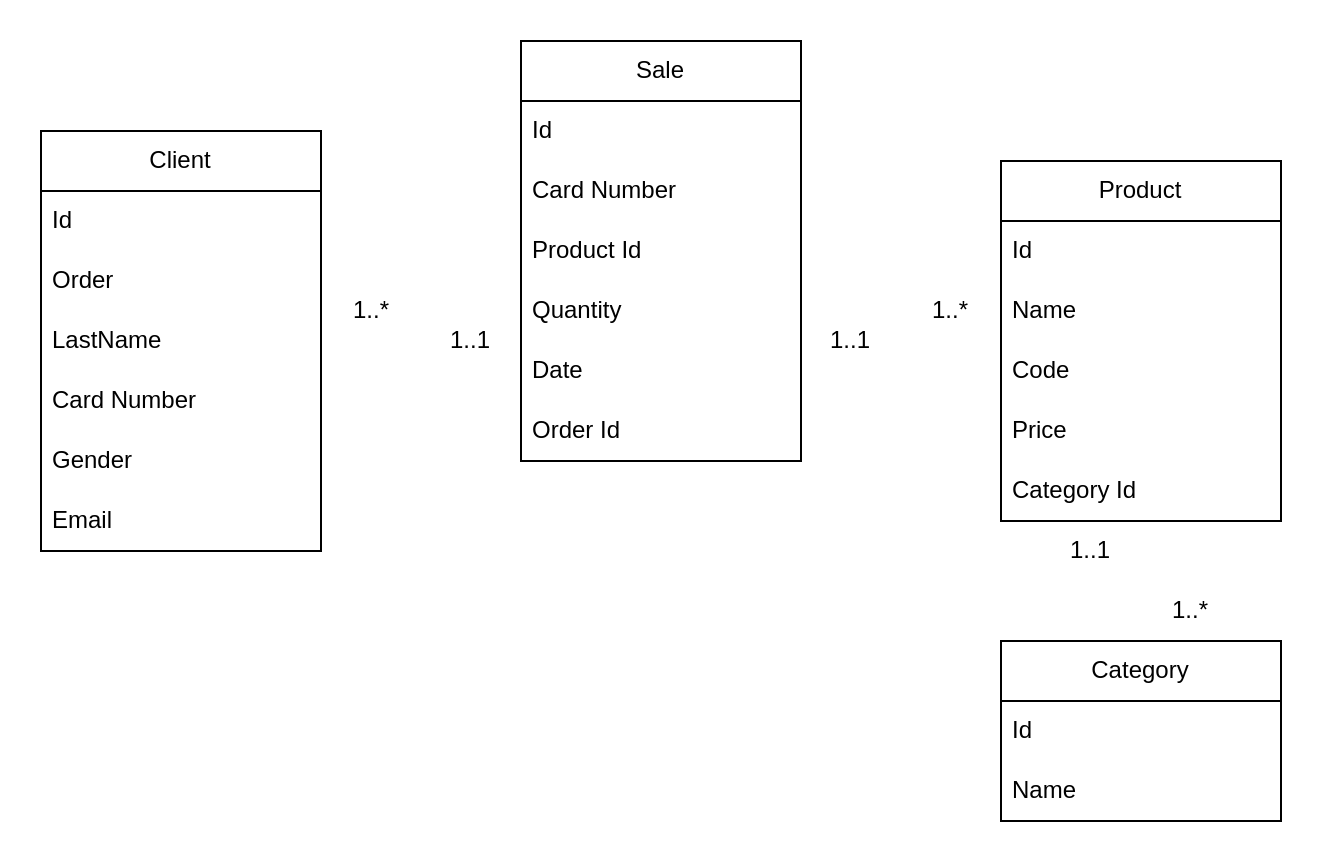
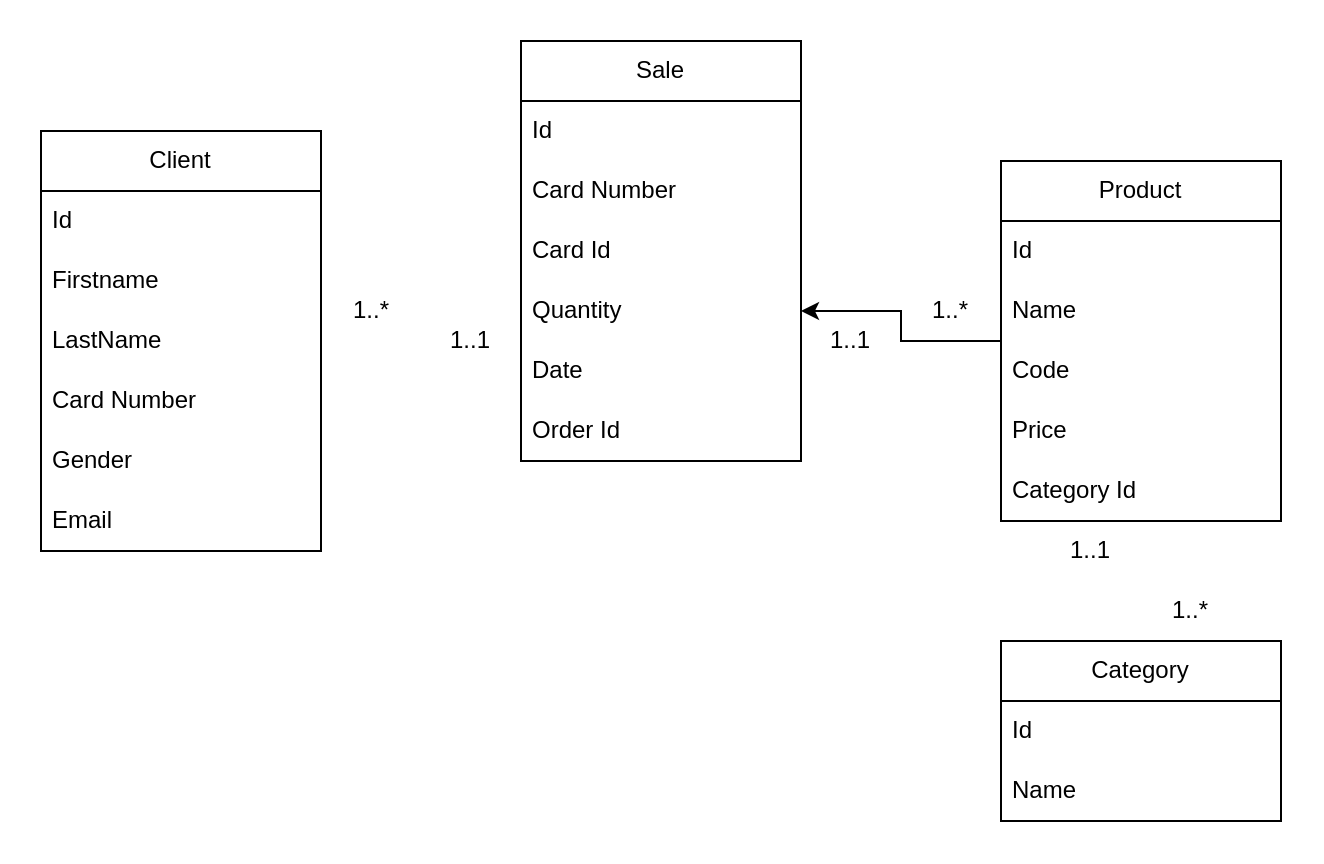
  <mxCell id="0" />
  <mxCell id="1" parent="0" />
  <mxCell id="2" value="Client" style="swimlane;fontStyle=0;childLayout=stackLayout;horizontal=1;startSize=30;horizontalStack=0;resizeParent=1;resizeParentMax=0;resizeLast=0;collapsible=1;marginBottom=0;whiteSpace=wrap;html=1;" vertex="1" parent="1"><mxGeometry x="20" y="65" width="140" height="210" as="geometry"><mxRectangle x="350" y="260" width="60" height="30" as="alternateBounds" /></mxGeometry></mxCell>
  <mxCell id="3" value="Id" style="text;strokeColor=none;fillColor=none;align=left;verticalAlign=middle;spacingLeft=4;spacingRight=4;overflow=hidden;points=[[0,0.5],[1,0.5]];portConstraint=eastwest;rotatable=0;whiteSpace=wrap;html=1;" vertex="1" parent="2"><mxGeometry y="30" width="140" height="30" as="geometry" /></mxCell>
- <mxCell id="4" value="&lt;div&gt;Order&lt;/div&gt;" style="text;strokeColor=none;fillColor=none;align=left;verticalAlign=middle;spacingLeft=4;spacingRight=4;overflow=hidden;points=[[0,0.5],[1,0.5]];portConstraint=eastwest;rotatable=0;whiteSpace=wrap;html=1;" vertex="1" parent="2"><mxGeometry y="60" width="140" height="30" as="geometry" /></mxCell>
+ <mxCell id="4" value="&lt;div&gt;Firstname&lt;/div&gt;" style="text;strokeColor=none;fillColor=none;align=left;verticalAlign=middle;spacingLeft=4;spacingRight=4;overflow=hidden;points=[[0,0.5],[1,0.5]];portConstraint=eastwest;rotatable=0;whiteSpace=wrap;html=1;" vertex="1" parent="2"><mxGeometry y="60" width="140" height="30" as="geometry" /></mxCell>
  <mxCell id="5" value="LastName" style="text;strokeColor=none;fillColor=none;align=left;verticalAlign=middle;spacingLeft=4;spacingRight=4;overflow=hidden;points=[[0,0.5],[1,0.5]];portConstraint=eastwest;rotatable=0;whiteSpace=wrap;html=1;" vertex="1" parent="2"><mxGeometry y="90" width="140" height="30" as="geometry" /></mxCell>
  <mxCell id="6" value="Card Number" style="text;strokeColor=none;fillColor=none;align=left;verticalAlign=middle;spacingLeft=4;spacingRight=4;overflow=hidden;points=[[0,0.5],[1,0.5]];portConstraint=eastwest;rotatable=0;whiteSpace=wrap;html=1;" vertex="1" parent="2"><mxGeometry y="120" width="140" height="30" as="geometry" /></mxCell>
  <mxCell id="7" value="&lt;div&gt;Gender&lt;/div&gt;" style="text;strokeColor=none;fillColor=none;align=left;verticalAlign=middle;spacingLeft=4;spacingRight=4;overflow=hidden;points=[[0,0.5],[1,0.5]];portConstraint=eastwest;rotatable=0;whiteSpace=wrap;html=1;" vertex="1" parent="2"><mxGeometry y="150" width="140" height="30" as="geometry" /></mxCell>
  <mxCell id="8" value="Email" style="text;strokeColor=none;fillColor=none;align=left;verticalAlign=middle;spacingLeft=4;spacingRight=4;overflow=hidden;points=[[0,0.5],[1,0.5]];portConstraint=eastwest;rotatable=0;whiteSpace=wrap;html=1;" vertex="1" parent="2"><mxGeometry y="180" width="140" height="30" as="geometry" /></mxCell>
+ <mxCell id="9" value="" style="edgeStyle=orthogonalEdgeStyle;rounded=0;orthogonalLoop=1;jettySize=auto;html=1;entryX=1;entryY=0.5;entryDx=0;entryDy=0;" edge="1" parent="1" source="10" target="23"><mxGeometry relative="1" as="geometry" /></mxCell>
  <mxCell id="10" value="Product" style="swimlane;fontStyle=0;childLayout=stackLayout;horizontal=1;startSize=30;horizontalStack=0;resizeParent=1;resizeParentMax=0;resizeLast=0;collapsible=1;marginBottom=0;whiteSpace=wrap;html=1;" vertex="1" parent="1"><mxGeometry x="500" y="80" width="140" height="180" as="geometry" /></mxCell>
  <mxCell id="11" value="Id&lt;span style=&quot;white-space: pre;&quot;&gt;&#09;&lt;/span&gt;" style="text;strokeColor=none;fillColor=none;align=left;verticalAlign=middle;spacingLeft=4;spacingRight=4;overflow=hidden;points=[[0,0.5],[1,0.5]];portConstraint=eastwest;rotatable=0;whiteSpace=wrap;html=1;" vertex="1" parent="10"><mxGeometry y="30" width="140" height="30" as="geometry" /></mxCell>
  <mxCell id="12" value="&lt;div&gt;Name&lt;/div&gt;" style="text;strokeColor=none;fillColor=none;align=left;verticalAlign=middle;spacingLeft=4;spacingRight=4;overflow=hidden;points=[[0,0.5],[1,0.5]];portConstraint=eastwest;rotatable=0;whiteSpace=wrap;html=1;" vertex="1" parent="10"><mxGeometry y="60" width="140" height="30" as="geometry" /></mxCell>
  <mxCell id="13" value="Code" style="text;strokeColor=none;fillColor=none;align=left;verticalAlign=middle;spacingLeft=4;spacingRight=4;overflow=hidden;points=[[0,0.5],[1,0.5]];portConstraint=eastwest;rotatable=0;whiteSpace=wrap;html=1;" vertex="1" parent="10"><mxGeometry y="90" width="140" height="30" as="geometry" /></mxCell>
  <mxCell id="14" value="Price" style="text;strokeColor=none;fillColor=none;align=left;verticalAlign=middle;spacingLeft=4;spacingRight=4;overflow=hidden;points=[[0,0.5],[1,0.5]];portConstraint=eastwest;rotatable=0;whiteSpace=wrap;html=1;" vertex="1" parent="10"><mxGeometry y="120" width="140" height="30" as="geometry" /></mxCell>
  <mxCell id="15" value="Category Id" style="text;strokeColor=none;fillColor=none;align=left;verticalAlign=middle;spacingLeft=4;spacingRight=4;overflow=hidden;points=[[0,0.5],[1,0.5]];portConstraint=eastwest;rotatable=0;whiteSpace=wrap;html=1;" vertex="1" parent="10"><mxGeometry y="150" width="140" height="30" as="geometry" /></mxCell>
  <mxCell id="16" value="Category" style="swimlane;fontStyle=0;childLayout=stackLayout;horizontal=1;startSize=30;horizontalStack=0;resizeParent=1;resizeParentMax=0;resizeLast=0;collapsible=1;marginBottom=0;whiteSpace=wrap;html=1;" vertex="1" parent="1"><mxGeometry x="500" y="320" width="140" height="90" as="geometry" /></mxCell>
  <mxCell id="17" value="Id" style="text;strokeColor=none;fillColor=none;align=left;verticalAlign=middle;spacingLeft=4;spacingRight=4;overflow=hidden;points=[[0,0.5],[1,0.5]];portConstraint=eastwest;rotatable=0;whiteSpace=wrap;html=1;" vertex="1" parent="16"><mxGeometry y="30" width="140" height="30" as="geometry" /></mxCell>
  <mxCell id="18" value="Name" style="text;strokeColor=none;fillColor=none;align=left;verticalAlign=middle;spacingLeft=4;spacingRight=4;overflow=hidden;points=[[0,0.5],[1,0.5]];portConstraint=eastwest;rotatable=0;whiteSpace=wrap;html=1;" vertex="1" parent="16"><mxGeometry y="60" width="140" height="30" as="geometry" /></mxCell>
  <mxCell id="19" value="Sale" style="swimlane;fontStyle=0;childLayout=stackLayout;horizontal=1;startSize=30;horizontalStack=0;resizeParent=1;resizeParentMax=0;resizeLast=0;collapsible=1;marginBottom=0;whiteSpace=wrap;html=1;" vertex="1" parent="1"><mxGeometry x="260" y="20" width="140" height="210" as="geometry" /></mxCell>
  <mxCell id="20" value="Id" style="text;strokeColor=none;fillColor=none;align=left;verticalAlign=middle;spacingLeft=4;spacingRight=4;overflow=hidden;points=[[0,0.5],[1,0.5]];portConstraint=eastwest;rotatable=0;whiteSpace=wrap;html=1;" vertex="1" parent="19"><mxGeometry y="30" width="140" height="30" as="geometry" /></mxCell>
  <mxCell id="21" value="Card Number" style="text;strokeColor=none;fillColor=none;align=left;verticalAlign=middle;spacingLeft=4;spacingRight=4;overflow=hidden;points=[[0,0.5],[1,0.5]];portConstraint=eastwest;rotatable=0;whiteSpace=wrap;html=1;" vertex="1" parent="19"><mxGeometry y="60" width="140" height="30" as="geometry" /></mxCell>
- <mxCell id="22" value="Product Id" style="text;strokeColor=none;fillColor=none;align=left;verticalAlign=middle;spacingLeft=4;spacingRight=4;overflow=hidden;points=[[0,0.5],[1,0.5]];portConstraint=eastwest;rotatable=0;whiteSpace=wrap;html=1;" vertex="1" parent="19"><mxGeometry y="90" width="140" height="30" as="geometry" /></mxCell>
+ <mxCell id="22" value="Card Id" style="text;strokeColor=none;fillColor=none;align=left;verticalAlign=middle;spacingLeft=4;spacingRight=4;overflow=hidden;points=[[0,0.5],[1,0.5]];portConstraint=eastwest;rotatable=0;whiteSpace=wrap;html=1;" vertex="1" parent="19"><mxGeometry y="90" width="140" height="30" as="geometry" /></mxCell>
  <mxCell id="23" value="Quantity" style="text;strokeColor=none;fillColor=none;align=left;verticalAlign=middle;spacingLeft=4;spacingRight=4;overflow=hidden;points=[[0,0.5],[1,0.5]];portConstraint=eastwest;rotatable=0;whiteSpace=wrap;html=1;" vertex="1" parent="19"><mxGeometry y="120" width="140" height="30" as="geometry" /></mxCell>
  <mxCell id="24" value="Date" style="text;strokeColor=none;fillColor=none;align=left;verticalAlign=middle;spacingLeft=4;spacingRight=4;overflow=hidden;points=[[0,0.5],[1,0.5]];portConstraint=eastwest;rotatable=0;whiteSpace=wrap;html=1;" vertex="1" parent="19"><mxGeometry y="150" width="140" height="30" as="geometry" /></mxCell>
  <mxCell id="25" value="&lt;div&gt;Order Id&lt;/div&gt;" style="text;strokeColor=none;fillColor=none;align=left;verticalAlign=middle;spacingLeft=4;spacingRight=4;overflow=hidden;points=[[0,0.5],[1,0.5]];portConstraint=eastwest;rotatable=0;whiteSpace=wrap;html=1;" vertex="1" parent="19"><mxGeometry y="180" width="140" height="30" as="geometry" /></mxCell>
  <mxCell id="26" value="1..*" style="text;html=1;align=center;verticalAlign=middle;resizable=0;points=[];autosize=1;strokeColor=none;fillColor=none;" vertex="1" parent="1"><mxGeometry x="165" y="140" width="40" height="30" as="geometry" /></mxCell>
  <mxCell id="27" value="&lt;div&gt;1..1&lt;/div&gt;" style="text;html=1;align=center;verticalAlign=middle;whiteSpace=wrap;rounded=0;" vertex="1" parent="1"><mxGeometry x="210" y="155" width="50" height="30" as="geometry" /></mxCell>
  <mxCell id="28" value="1..1" style="text;html=1;align=center;verticalAlign=middle;whiteSpace=wrap;rounded=0;" vertex="1" parent="1"><mxGeometry x="400" y="155" width="50" height="30" as="geometry" /></mxCell>
  <mxCell id="29" value="1..*" style="text;html=1;align=center;verticalAlign=middle;whiteSpace=wrap;rounded=0;" vertex="1" parent="1"><mxGeometry x="450" y="140" width="50" height="30" as="geometry" /></mxCell>
  <mxCell id="30" value="1..1" style="text;html=1;align=center;verticalAlign=middle;whiteSpace=wrap;rounded=0;" vertex="1" parent="1"><mxGeometry x="520" y="260" width="50" height="30" as="geometry" /></mxCell>
  <mxCell id="31" value="1..*" style="text;html=1;align=center;verticalAlign=middle;whiteSpace=wrap;rounded=0;" vertex="1" parent="1"><mxGeometry x="570" y="290" width="50" height="30" as="geometry" /></mxCell>
